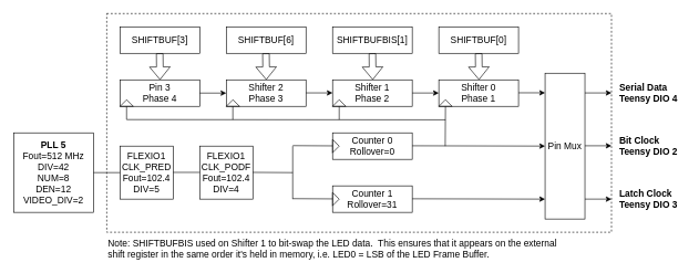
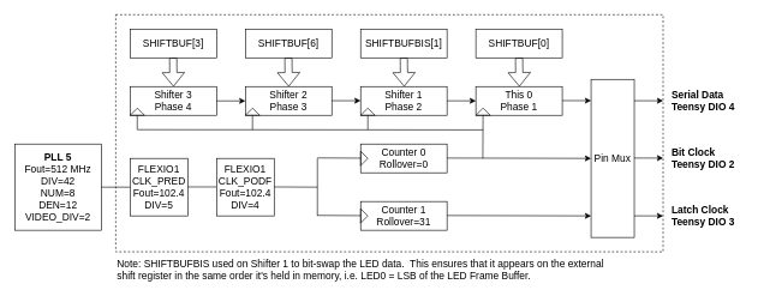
  <mxCell id="0" />
  <mxCell id="1" parent="0" />
  <mxCell id="2" value="" style="rounded=0;whiteSpace=wrap;html=1;fontSize=14;fillColor=none;dashed=1;" parent="1" vertex="1"><mxGeometry x="160" y="20" width="760" height="330" as="geometry" /></mxCell>
- <mxCell id="3" value="Shifter 0&lt;br&gt;Phase 1" style="rounded=0;whiteSpace=wrap;html=1;fontSize=14;fillColor=none;" parent="1" vertex="1"><mxGeometry x="660" y="120" width="120" height="40" as="geometry" /></mxCell>
+ <mxCell id="3" value="This 0&lt;br&gt;Phase 1" style="rounded=0;whiteSpace=wrap;html=1;fontSize=14;fillColor=none;" parent="1" vertex="1"><mxGeometry x="660" y="120" width="120" height="40" as="geometry" /></mxCell>
  <mxCell id="4" value="Shifter 1&lt;br&gt;Phase 2" style="rounded=0;whiteSpace=wrap;html=1;fontSize=14;fillColor=none;" parent="1" vertex="1"><mxGeometry x="500" y="120" width="120" height="40" as="geometry" /></mxCell>
  <mxCell id="5" value="Shifter 2&lt;br&gt;Phase 3" style="rounded=0;whiteSpace=wrap;html=1;fontSize=14;fillColor=none;" parent="1" vertex="1"><mxGeometry x="340" y="120" width="120" height="40" as="geometry" /></mxCell>
- <mxCell id="6" value="Pin 3&lt;br&gt;Phase 4" style="rounded=0;whiteSpace=wrap;html=1;fontSize=14;fillColor=none;" parent="1" vertex="1"><mxGeometry x="180" y="120" width="120" height="40" as="geometry" /></mxCell>
+ <mxCell id="6" value="Shifter 3&lt;br&gt;Phase 4" style="rounded=0;whiteSpace=wrap;html=1;fontSize=14;fillColor=none;" parent="1" vertex="1"><mxGeometry x="180" y="120" width="120" height="40" as="geometry" /></mxCell>
  <mxCell id="7" value="SHIFTBUF[0]" style="rounded=0;whiteSpace=wrap;html=1;fontSize=14;fillColor=none;" parent="1" vertex="1"><mxGeometry x="660" y="40" width="120" height="40" as="geometry" /></mxCell>
  <mxCell id="8" value="SHIFTBUFBIS[1]" style="rounded=0;whiteSpace=wrap;html=1;fontSize=14;fillColor=none;" parent="1" vertex="1"><mxGeometry x="500" y="40" width="120" height="40" as="geometry" /></mxCell>
  <mxCell id="9" value="SHIFTBUF[6]" style="rounded=0;whiteSpace=wrap;html=1;fontSize=14;fillColor=none;" parent="1" vertex="1"><mxGeometry x="340" y="40" width="120" height="40" as="geometry" /></mxCell>
  <mxCell id="10" value="SHIFTBUF[3]" style="rounded=0;whiteSpace=wrap;html=1;fontSize=14;fillColor=none;" parent="1" vertex="1"><mxGeometry x="180" y="40" width="120" height="40" as="geometry" /></mxCell>
  <mxCell id="11" value="" style="shape=flexArrow;endArrow=classic;html=1;fontSize=14;" parent="1" edge="1"><mxGeometry width="50" height="50" relative="1" as="geometry"><mxPoint x="239.71" y="80" as="sourcePoint" /><mxPoint x="240.21" y="120" as="targetPoint" /></mxGeometry></mxCell>
  <mxCell id="12" value="" style="triangle;whiteSpace=wrap;html=1;fillColor=none;fontSize=14;direction=north;" parent="1" vertex="1"><mxGeometry x="180" y="150" width="20" height="10" as="geometry" /></mxCell>
  <mxCell id="13" value="" style="triangle;whiteSpace=wrap;html=1;fillColor=none;fontSize=14;direction=north;" parent="1" vertex="1"><mxGeometry x="340" y="150" width="20" height="10" as="geometry" /></mxCell>
  <mxCell id="14" value="" style="triangle;whiteSpace=wrap;html=1;fillColor=none;fontSize=14;direction=north;" parent="1" vertex="1"><mxGeometry x="660" y="150" width="20" height="10" as="geometry" /></mxCell>
  <mxCell id="15" value="" style="triangle;whiteSpace=wrap;html=1;fillColor=none;fontSize=14;direction=north;" parent="1" vertex="1"><mxGeometry x="500" y="150" width="20" height="10" as="geometry" /></mxCell>
  <mxCell id="16" value="" style="shape=flexArrow;endArrow=classic;html=1;fontSize=14;" parent="1" edge="1"><mxGeometry width="50" height="50" relative="1" as="geometry"><mxPoint x="399.71" y="80" as="sourcePoint" /><mxPoint x="400.21" y="120" as="targetPoint" /></mxGeometry></mxCell>
  <mxCell id="17" value="" style="shape=flexArrow;endArrow=classic;html=1;fontSize=14;" parent="1" edge="1"><mxGeometry width="50" height="50" relative="1" as="geometry"><mxPoint x="720" y="80" as="sourcePoint" /><mxPoint x="720.5" y="120" as="targetPoint" /></mxGeometry></mxCell>
  <mxCell id="18" value="" style="shape=flexArrow;endArrow=classic;html=1;fontSize=14;" parent="1" edge="1"><mxGeometry width="50" height="50" relative="1" as="geometry"><mxPoint x="560" y="80" as="sourcePoint" /><mxPoint x="560.5" y="120" as="targetPoint" /></mxGeometry></mxCell>
  <mxCell id="19" value="" style="endArrow=classic;html=1;fontSize=14;entryX=0;entryY=0.5;entryDx=0;entryDy=0;" parent="1" target="5" edge="1"><mxGeometry width="50" height="50" relative="1" as="geometry"><mxPoint x="300" y="140" as="sourcePoint" /><mxPoint x="350" y="90" as="targetPoint" /></mxGeometry></mxCell>
  <mxCell id="20" value="" style="endArrow=classic;html=1;fontSize=14;entryX=0;entryY=0.5;entryDx=0;entryDy=0;" parent="1" edge="1"><mxGeometry width="50" height="50" relative="1" as="geometry"><mxPoint x="460" y="139.71" as="sourcePoint" /><mxPoint x="500" y="139.71" as="targetPoint" /></mxGeometry></mxCell>
  <mxCell id="21" value="" style="endArrow=classic;html=1;fontSize=14;entryX=0;entryY=0.5;entryDx=0;entryDy=0;" parent="1" edge="1"><mxGeometry width="50" height="50" relative="1" as="geometry"><mxPoint x="780" y="139.57" as="sourcePoint" /><mxPoint x="820" y="139.57" as="targetPoint" /></mxGeometry></mxCell>
  <mxCell id="22" value="" style="endArrow=classic;html=1;fontSize=14;entryX=0;entryY=0.5;entryDx=0;entryDy=0;" parent="1" edge="1"><mxGeometry width="50" height="50" relative="1" as="geometry"><mxPoint x="620" y="139.86" as="sourcePoint" /><mxPoint x="660" y="139.86" as="targetPoint" /></mxGeometry></mxCell>
  <mxCell id="23" value="Counter 0&lt;br&gt;Rollover=0" style="rounded=0;whiteSpace=wrap;html=1;fontSize=14;fillColor=none;" parent="1" vertex="1"><mxGeometry x="500" y="200" width="120" height="40" as="geometry" /></mxCell>
  <mxCell id="24" value="" style="triangle;whiteSpace=wrap;html=1;fillColor=none;fontSize=14;direction=east;" parent="1" vertex="1"><mxGeometry x="500" y="210" width="10" height="20" as="geometry" /></mxCell>
  <mxCell id="25" value="Counter 1&lt;br&gt;Rollover=31" style="rounded=0;whiteSpace=wrap;html=1;fontSize=14;fillColor=none;" parent="1" vertex="1"><mxGeometry x="500" y="280" width="120" height="40" as="geometry" /></mxCell>
  <mxCell id="26" value="" style="triangle;whiteSpace=wrap;html=1;fillColor=none;fontSize=14;direction=east;" parent="1" vertex="1"><mxGeometry x="500" y="290" width="10" height="20" as="geometry" /></mxCell>
  <mxCell id="27" value="&lt;b&gt;PLL 5&lt;/b&gt;&lt;br&gt;Fout=512 MHz&lt;br&gt;DIV=42&lt;br&gt;NUM=8&lt;br&gt;DEN=12&lt;br&gt;VIDEO_DIV=2" style="rounded=0;whiteSpace=wrap;html=1;fontSize=14;fillColor=none;" parent="1" vertex="1"><mxGeometry x="20" y="200" width="120" height="120" as="geometry" /></mxCell>
  <mxCell id="28" value="" style="endArrow=classic;html=1;fontSize=14;" parent="1" edge="1"><mxGeometry width="50" height="50" relative="1" as="geometry"><mxPoint x="620" y="219.5" as="sourcePoint" /><mxPoint x="820" y="220" as="targetPoint" /></mxGeometry></mxCell>
  <mxCell id="29" value="" style="endArrow=classic;html=1;fontSize=14;" parent="1" edge="1"><mxGeometry width="50" height="50" relative="1" as="geometry"><mxPoint x="620" y="299.5" as="sourcePoint" /><mxPoint x="820" y="300" as="targetPoint" /></mxGeometry></mxCell>
  <mxCell id="30" value="FLEXIO1&lt;br&gt;CLK_PRED&lt;br&gt;Fout=102.4&lt;br&gt;DIV=5" style="rounded=0;whiteSpace=wrap;html=1;fontSize=14;fillColor=none;" parent="1" vertex="1"><mxGeometry x="180" y="220" width="80" height="80" as="geometry" /></mxCell>
  <mxCell id="31" value="Pin Mux" style="rounded=0;whiteSpace=wrap;html=1;fontSize=14;fillColor=none;" parent="1" vertex="1"><mxGeometry x="820" y="110" width="60" height="220" as="geometry" /></mxCell>
  <mxCell id="32" value="FLEXIO1&lt;br&gt;CLK_PODF&lt;br&gt;Fout=102.4&lt;br&gt;DIV=4" style="rounded=0;whiteSpace=wrap;html=1;fontSize=14;fillColor=none;" parent="1" vertex="1"><mxGeometry x="300" y="220" width="80" height="80" as="geometry" /></mxCell>
  <mxCell id="33" value="" style="endArrow=classic;html=1;fontSize=14;entryX=0;entryY=0.5;entryDx=0;entryDy=0;" parent="1" edge="1"><mxGeometry width="50" height="50" relative="1" as="geometry"><mxPoint x="880" y="139.76" as="sourcePoint" /><mxPoint x="920" y="139.76" as="targetPoint" /></mxGeometry></mxCell>
  <mxCell id="34" value="" style="endArrow=classic;html=1;fontSize=14;entryX=0;entryY=0.5;entryDx=0;entryDy=0;" parent="1" edge="1"><mxGeometry width="50" height="50" relative="1" as="geometry"><mxPoint x="880" y="219.52" as="sourcePoint" /><mxPoint x="920" y="219.52" as="targetPoint" /></mxGeometry></mxCell>
  <mxCell id="35" value="" style="endArrow=classic;html=1;fontSize=14;entryX=0;entryY=0.5;entryDx=0;entryDy=0;" parent="1" edge="1"><mxGeometry width="50" height="50" relative="1" as="geometry"><mxPoint x="880" y="300" as="sourcePoint" /><mxPoint x="920" y="300" as="targetPoint" /></mxGeometry></mxCell>
  <mxCell id="36" value="Serial Data&lt;br&gt;Teensy DIO 4" style="text;html=1;strokeColor=none;fillColor=none;align=left;verticalAlign=middle;whiteSpace=wrap;rounded=0;fontStyle=1;fontSize=14;" parent="1" vertex="1"><mxGeometry x="930" y="130" width="100" height="20" as="geometry" /></mxCell>
  <mxCell id="37" value="Bit Clock&lt;br&gt;Teensy DIO 2" style="text;html=1;strokeColor=none;fillColor=none;align=left;verticalAlign=middle;whiteSpace=wrap;rounded=0;fontStyle=1;fontSize=14;" parent="1" vertex="1"><mxGeometry x="930" y="210" width="100" height="20" as="geometry" /></mxCell>
  <mxCell id="38" value="Latch Clock&lt;br&gt;Teensy DIO 3" style="text;html=1;strokeColor=none;fillColor=none;align=left;verticalAlign=middle;whiteSpace=wrap;rounded=0;fontStyle=1;fontSize=14;" parent="1" vertex="1"><mxGeometry x="930" y="290" width="100" height="20" as="geometry" /></mxCell>
  <mxCell id="39" value="" style="endArrow=none;html=1;fontSize=24;entryX=0;entryY=0.5;entryDx=0;entryDy=0;" parent="1" target="30" edge="1"><mxGeometry width="50" height="50" relative="1" as="geometry"><mxPoint x="140" y="260" as="sourcePoint" /><mxPoint x="190" y="210" as="targetPoint" /></mxGeometry></mxCell>
  <mxCell id="40" value="" style="endArrow=none;html=1;fontSize=24;entryX=0;entryY=0.5;entryDx=0;entryDy=0;" parent="1" edge="1"><mxGeometry width="50" height="50" relative="1" as="geometry"><mxPoint x="260" y="259.66" as="sourcePoint" /><mxPoint x="300" y="259.66" as="targetPoint" /></mxGeometry></mxCell>
  <mxCell id="41" value="" style="endArrow=none;html=1;fontSize=24;" parent="1" edge="1"><mxGeometry width="50" height="50" relative="1" as="geometry"><mxPoint x="380" y="259.66" as="sourcePoint" /><mxPoint x="440" y="260" as="targetPoint" /></mxGeometry></mxCell>
  <mxCell id="42" value="" style="endArrow=none;html=1;fontSize=24;" parent="1" edge="1"><mxGeometry width="50" height="50" relative="1" as="geometry"><mxPoint x="440" y="300" as="sourcePoint" /><mxPoint x="440" y="220" as="targetPoint" /></mxGeometry></mxCell>
  <mxCell id="43" value="" style="endArrow=none;html=1;fontSize=24;" parent="1" edge="1"><mxGeometry width="50" height="50" relative="1" as="geometry"><mxPoint x="440" y="219.31" as="sourcePoint" /><mxPoint x="500" y="219.65" as="targetPoint" /></mxGeometry></mxCell>
  <mxCell id="44" value="" style="endArrow=none;html=1;fontSize=24;" parent="1" edge="1"><mxGeometry width="50" height="50" relative="1" as="geometry"><mxPoint x="440" y="299.31" as="sourcePoint" /><mxPoint x="500" y="299.65" as="targetPoint" /></mxGeometry></mxCell>
  <mxCell id="45" value="" style="endArrow=none;html=1;fontSize=24;entryX=0;entryY=0.5;entryDx=0;entryDy=0;" parent="1" target="14" edge="1"><mxGeometry width="50" height="50" relative="1" as="geometry"><mxPoint x="669.66" y="220" as="sourcePoint" /><mxPoint x="669.66" y="180.34" as="targetPoint" /></mxGeometry></mxCell>
  <mxCell id="46" value="" style="endArrow=none;html=1;fontSize=24;" parent="1" edge="1"><mxGeometry width="50" height="50" relative="1" as="geometry"><mxPoint x="190" y="180" as="sourcePoint" /><mxPoint x="670" y="180.34" as="targetPoint" /></mxGeometry></mxCell>
  <mxCell id="47" value="" style="endArrow=none;html=1;fontSize=24;" parent="1" edge="1"><mxGeometry width="50" height="50" relative="1" as="geometry"><mxPoint x="189.86" y="180" as="sourcePoint" /><mxPoint x="189.86" y="160" as="targetPoint" /></mxGeometry></mxCell>
  <mxCell id="48" value="" style="endArrow=none;html=1;fontSize=24;" parent="1" edge="1"><mxGeometry width="50" height="50" relative="1" as="geometry"><mxPoint x="349.86" y="180" as="sourcePoint" /><mxPoint x="349.86" y="160" as="targetPoint" /></mxGeometry></mxCell>
  <mxCell id="49" value="" style="endArrow=none;html=1;fontSize=24;" parent="1" edge="1"><mxGeometry width="50" height="50" relative="1" as="geometry"><mxPoint x="510" y="180" as="sourcePoint" /><mxPoint x="510" y="160" as="targetPoint" /></mxGeometry></mxCell>
  <mxCell id="50" value="&lt;span style=&quot;font-weight: normal&quot;&gt;Note: SHIFTBUFBIS used on Shifter 1 to bit-swap the LED data.&amp;nbsp; This ensures that it appears on the external shift register in the same order it's held in memory, i.e. LED0 = LSB of the LED Frame Buffer.&lt;/span&gt;" style="text;html=1;strokeColor=none;fillColor=none;align=left;verticalAlign=middle;whiteSpace=wrap;rounded=0;fontStyle=1;fontSize=14;" parent="1" vertex="1"><mxGeometry x="160" y="360" width="680" height="30" as="geometry" /></mxCell>
